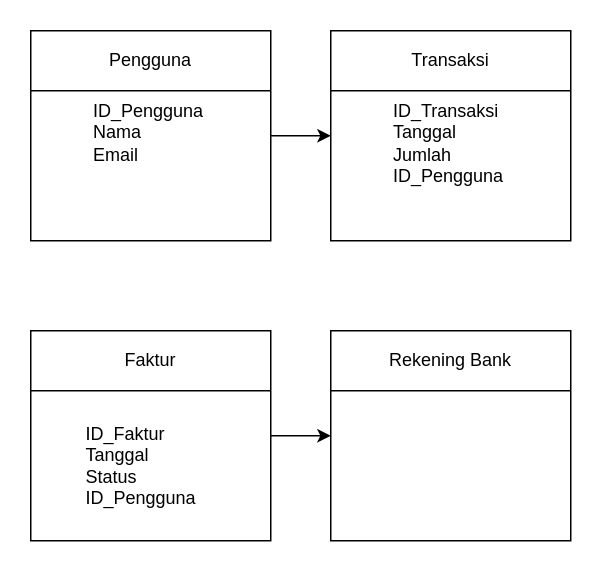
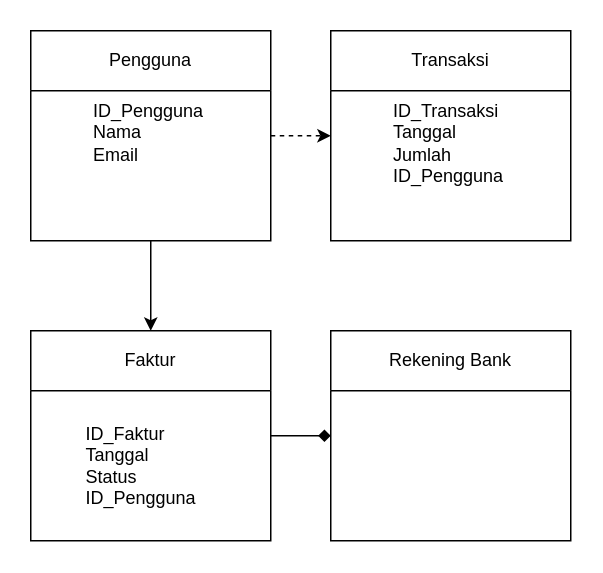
  <mxCell id="0" />
  <mxCell id="1" parent="0" />
  <mxCell id="2" value="Pengguna" style="shape=swimlane;whiteSpace=wrap;html=1;" vertex="1" parent="1"><mxGeometry x="20" y="20" width="160" height="140" as="geometry" /></mxCell>
  <mxCell id="3" value="ID_Pengguna&#10;Nama&#10;Email" style="text;whiteSpace=wrap;html=1;" vertex="1" parent="2"><mxGeometry x="40" y="40" width="80" height="60" as="geometry" /></mxCell>
  <mxCell id="4" value="Transaksi" style="shape=swimlane;whiteSpace=wrap;html=1;" vertex="1" parent="1"><mxGeometry x="220" y="20" width="160" height="140" as="geometry" /></mxCell>
  <mxCell id="5" value="ID_Transaksi&#10;Tanggal&#10;Jumlah&#10;ID_Pengguna" style="text;whiteSpace=wrap;html=1;" vertex="1" parent="4"><mxGeometry x="40" y="40" width="80" height="80" as="geometry" /></mxCell>
  <mxCell id="6" value="Faktur" style="shape=swimlane;whiteSpace=wrap;html=1;" vertex="1" parent="1"><mxGeometry x="20" y="220" width="160" height="140" as="geometry" /></mxCell>
  <mxCell id="7" value="ID_Faktur&#10;Tanggal&#10;Status&#10;ID_Pengguna" style="text;whiteSpace=wrap;html=1;" vertex="1" parent="6"><mxGeometry x="35" y="55" width="80" height="80" as="geometry" /></mxCell>
  <mxCell id="8" value="Rekening Bank" style="shape=swimlane;whiteSpace=wrap;html=1;" vertex="1" parent="1"><mxGeometry x="220" y="220" width="160" height="140" as="geometry" /></mxCell>
- <mxCell id="9" edge="1" parent="1" source="2" target="4"><mxGeometry relative="1" as="geometry" /></mxCell>
- <mxCell id="11" edge="1" parent="1" source="6" target="8"><mxGeometry relative="1" as="geometry" /></mxCell>
+ <mxCell id="9" edge="1" parent="1" source="2" target="4" style="dashed=1;"><mxGeometry relative="1" as="geometry" /></mxCell>
+ <mxCell id="10" edge="1" parent="1" source="2" target="6"><mxGeometry relative="1" as="geometry" /></mxCell>
+ <mxCell id="11" edge="1" parent="1" source="6" target="8" style="endArrow=diamond;"><mxGeometry relative="1" as="geometry" /></mxCell>
